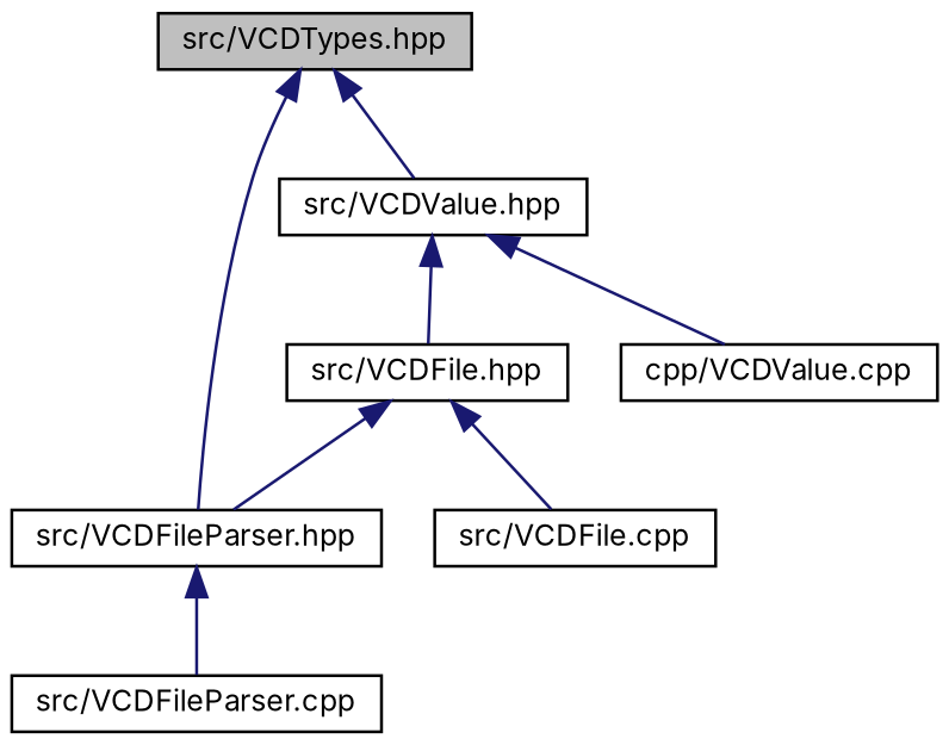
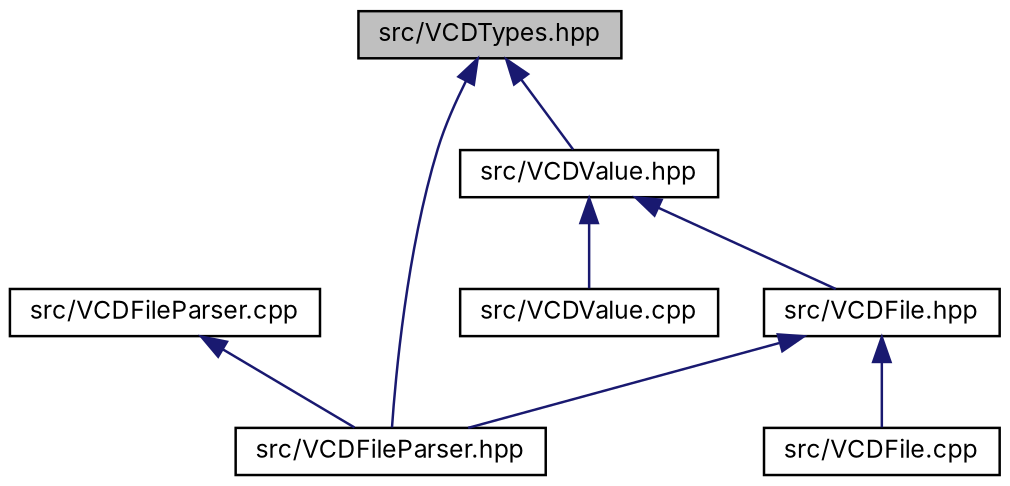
  digraph {
    fontname=Inter
    node [color=black fillcolor=white fontname=Inter fontsize=10 shape=record style=filled]
    edge [color=midnightblue dir=back fontname=Inter fontsize=10 labelfontname=Helvetica labelfontsize=10 style=solid]
    n1 [fillcolor=grey75 fontcolor=black height=0.2 label="src/VCDTypes.hpp" width=0.4]
    n2 [height=0.2 label="src/VCDFileParser.hpp" width=0.4]
    n3 [height=0.2 label="src/VCDValue.hpp" width=0.4]
    n4 [height=0.2 label="src/VCDFile.hpp" width=0.4]
    n5 [height=0.2 label="src/VCDFile.cpp" width=0.4]
    n6 [height=0.2 label="src/VCDFileParser.cpp" width=0.4]
-   n7 [height=0.2 label="cpp/VCDValue.cpp" width=0.4]
+   n7 [height=0.2 label="src/VCDValue.cpp" width=0.4]
    n1 -> n2
    n1 -> n3
-   n2 -> n6
+   n6 -> n2
    n3 -> n4
    n3 -> n7
    n4 -> n2
    n4 -> n5
  }
